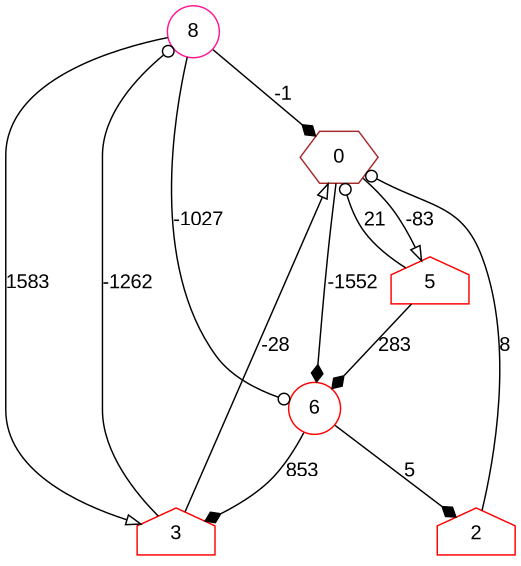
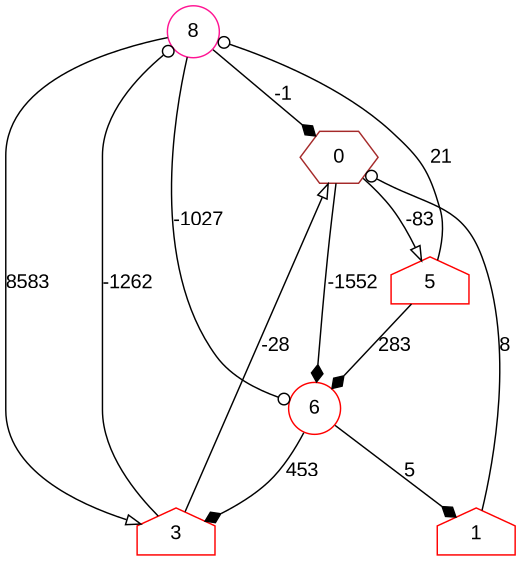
  digraph {
    fontname="Liberation Sans"
    node [color=red fontname="Liberation Sans" shape=house]
    edge [arrowhead=diamond dir=forward fontname="Liberation Sans"]
    n1 [color=deeppink label=8 shape=circle]
    0 [color=brown shape=hexagon]
    3
    n4 [label=6 shape=circle]
    5
-   1 [label=2]
+   1
    n1 -> 0 [label=-1]
-   n1 -> 3 [arrowhead=onormal label=1583]
+   n1 -> 3 [arrowhead=onormal label=8583]
    n1 -> n4 [arrowhead=odot label=-1027]
    0 -> n4 [label=-1552]
    0 -> 5 [arrowhead=onormal label=-83]
    3 -> n1 [arrowhead=odot label=-1262]
    3 -> 0 [arrowhead=onormal label=-28]
-   n4 -> 3 [label=853]
+   n4 -> 3 [label=453]
    n4 -> 1 [label=5]
-   5 -> 0 [arrowhead=odot label=21]
+   5 -> n1 [arrowhead=odot label=21]
    5 -> n4 [label=283]
    1 -> 0 [arrowhead=odot label=8]
  }
